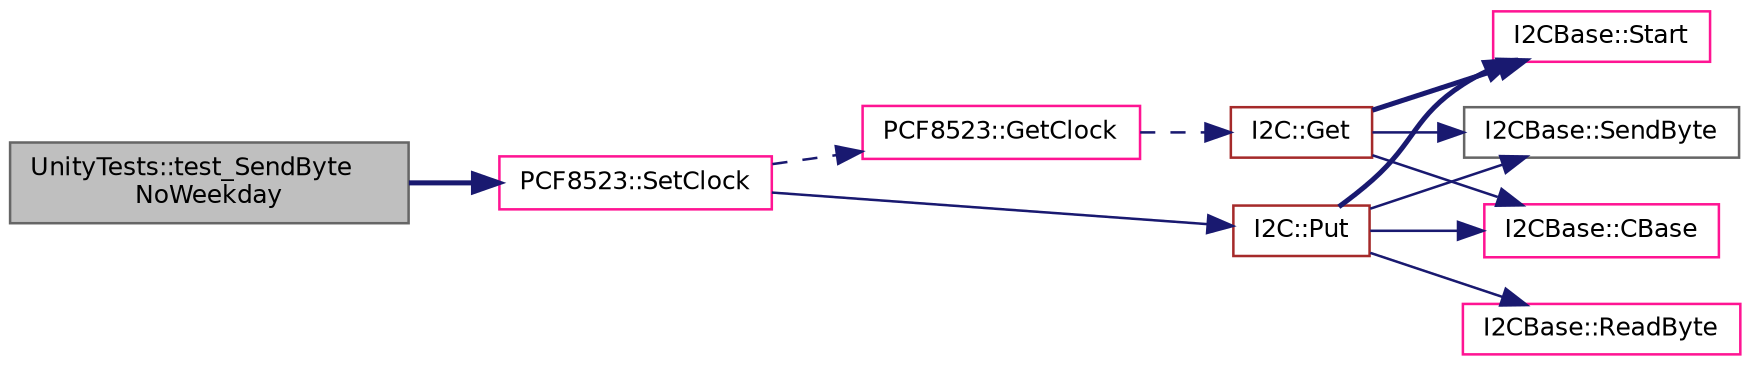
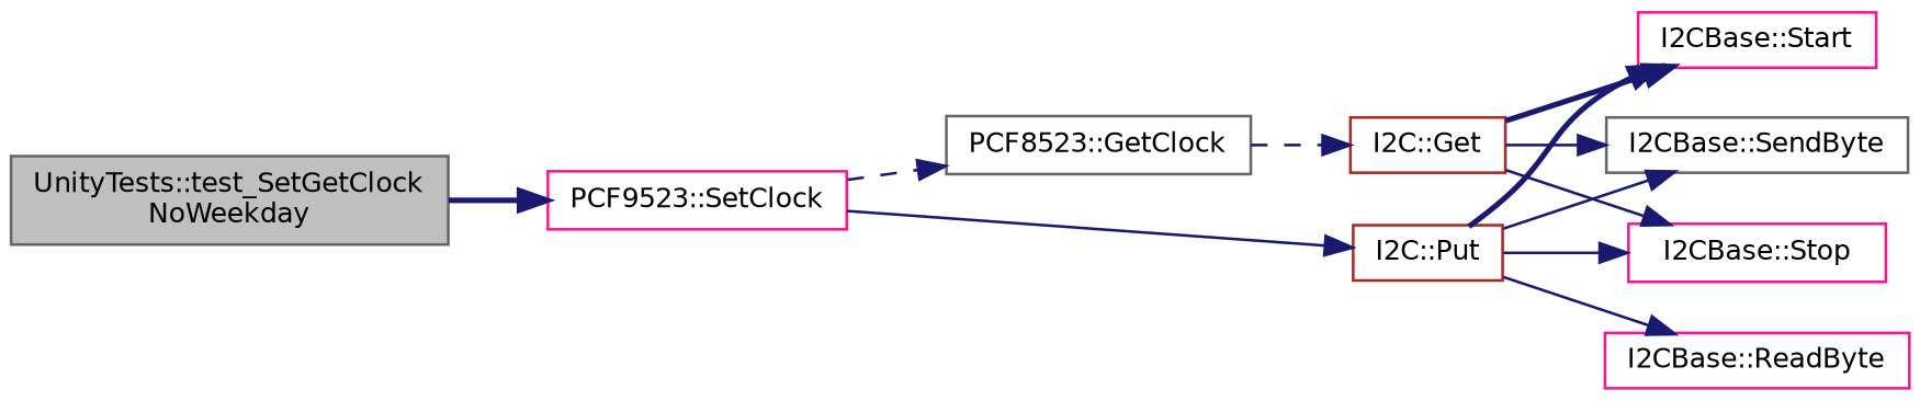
  digraph {
    rankdir=LR
    node [color=deeppink fillcolor=white fontname=Helvetica fontsize=10 shape=record style=filled]
    edge [color=midnightblue fontname=Helvetica fontsize=10 labelfontname=Helvetica labelfontsize=10 style=solid]
-   n1 [color=gray40 fillcolor=grey75 fontcolor=black height=0.2 label="UnityTests::test_SendByte\lNoWeekday" width=0.4]
-   n2 [height=0.2 label="PCF8523::SetClock" width=0.4]
-   n3 [height=0.2 label="PCF8523::GetClock" width=0.4]
+   n1 [color=gray40 fillcolor=grey75 fontcolor=black height=0.2 label="UnityTests::test_SetGetClock\lNoWeekday" width=0.4]
+   n2 [height=0.2 label="PCF9523::SetClock" width=0.4]
+   n3 [color=gray40 height=0.2 label="PCF8523::GetClock" width=0.4]
    n4 [color=brown height=0.2 label="I2C::Put" width=0.4]
    n5 [color=brown height=0.2 label="I2C::Get" width=0.4]
    n6 [height=0.2 label="I2CBase::Start" width=0.4]
    n7 [color=gray40 height=0.2 label="I2CBase::SendByte" width=0.4]
-   n8 [height=0.2 label="I2CBase::CBase" width=0.4]
+   n8 [height=0.2 label="I2CBase::Stop" width=0.4]
    n9 [height=0.2 label="I2CBase::ReadByte" width=0.4]
    n1 -> n2 [style=bold]
    n2 -> n3 [style=dashed]
    n2 -> n4
    n3 -> n5 [style=dashed]
    n4 -> n6 [style=bold]
    n4 -> n7
    n4 -> n8
    n4 -> n9
    n5 -> n6 [style=bold]
    n5 -> n7
    n5 -> n8
  }
